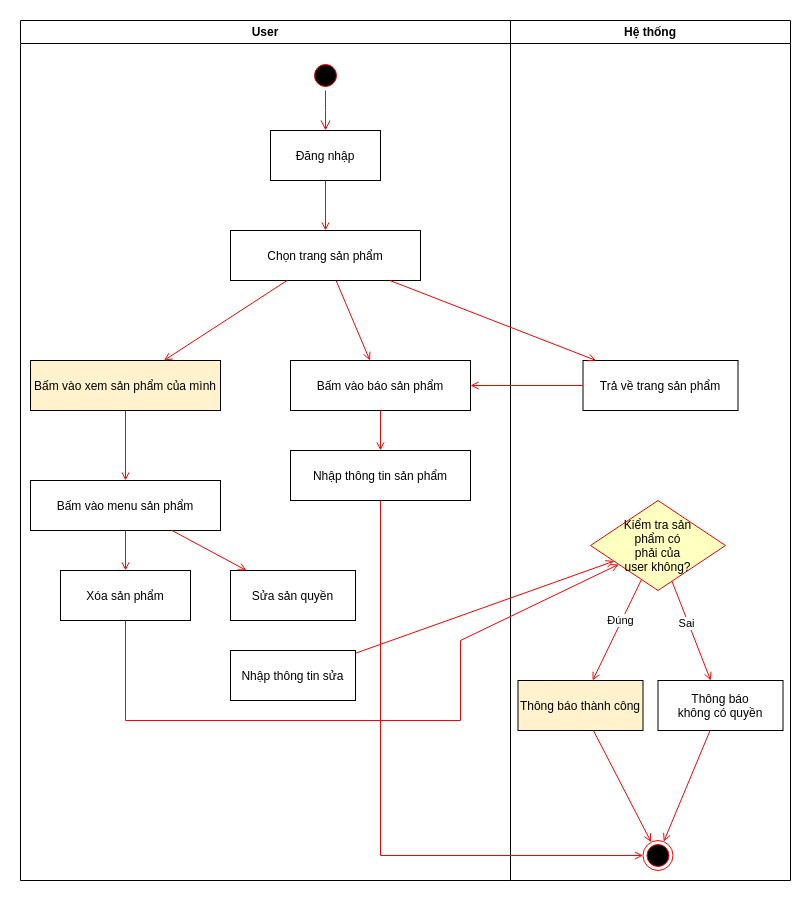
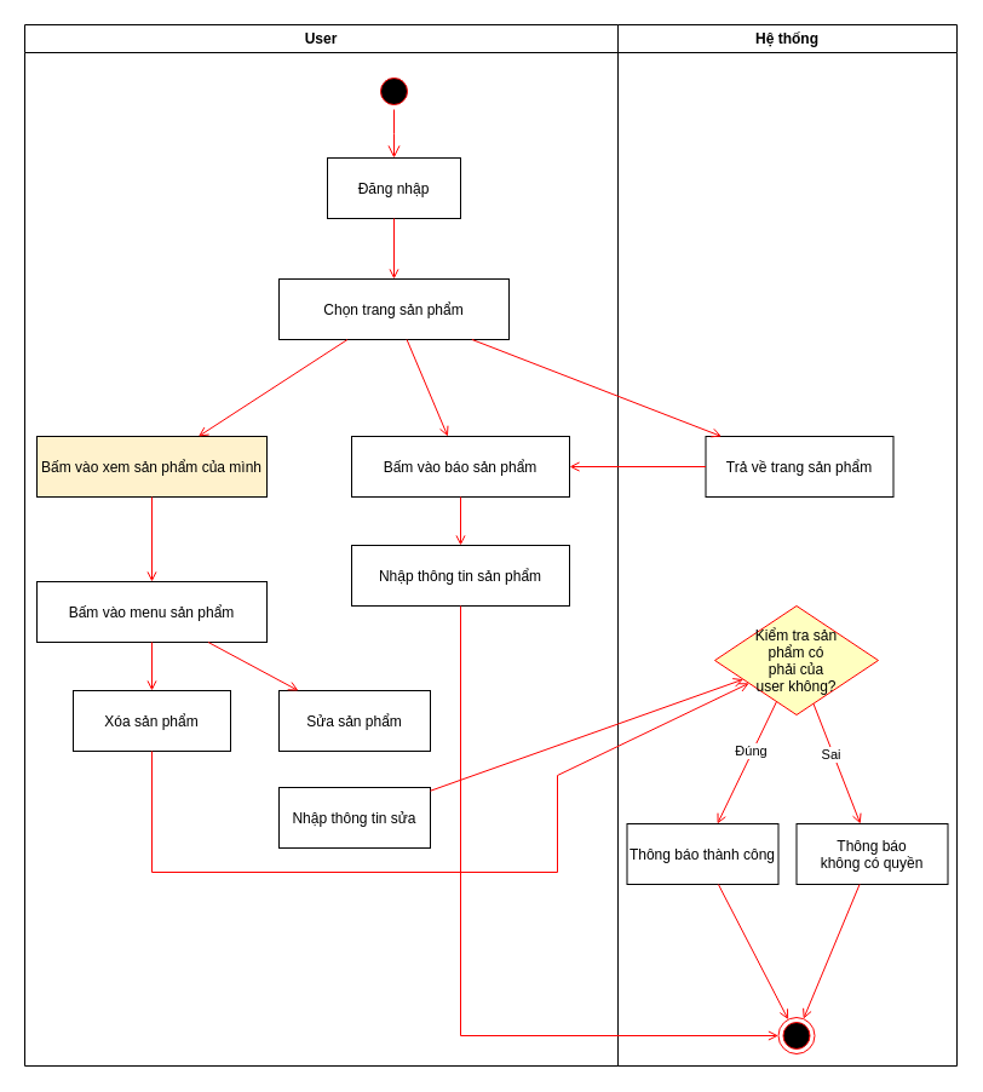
  <mxCell id="0" />
  <mxCell id="1" parent="0" />
  <mxCell id="2" value="User" style="swimlane;whiteSpace=wrap" parent="1" vertex="1"><mxGeometry x="20" y="20" width="490" height="860" as="geometry" /></mxCell>
  <mxCell id="3" value="" style="ellipse;shape=startState;fillColor=#000000;strokeColor=#ff0000;" parent="2" vertex="1"><mxGeometry x="290" y="40" width="30" height="30" as="geometry" /></mxCell>
  <mxCell id="4" value="" style="edgeStyle=elbowEdgeStyle;elbow=horizontal;verticalAlign=bottom;endArrow=open;endSize=8;strokeColor=#FF0000;endFill=1;rounded=0" parent="2" source="3" target="5" edge="1"><mxGeometry x="100" y="40" as="geometry"><mxPoint x="115" y="110" as="targetPoint" /></mxGeometry></mxCell>
  <mxCell id="5" value="Đăng nhập" style="" parent="2" vertex="1"><mxGeometry x="250" y="110" width="110" height="50" as="geometry" /></mxCell>
  <mxCell id="6" value="Chọn trang sản phẩm" style="" parent="2" vertex="1"><mxGeometry x="210" y="210" width="190" height="50" as="geometry" /></mxCell>
  <mxCell id="7" value="" style="endArrow=open;strokeColor=#FF0000;endFill=1;rounded=0" parent="2" source="5" target="6" edge="1"><mxGeometry relative="1" as="geometry" /></mxCell>
  <mxCell id="8" value="Bấm vào báo sản phẩm" style="" parent="2" vertex="1"><mxGeometry x="270" y="340" width="180" height="50" as="geometry" /></mxCell>
  <mxCell id="9" value="" style="endArrow=open;strokeColor=#FF0000;endFill=1;rounded=0" parent="2" source="6" target="8" edge="1"><mxGeometry relative="1" as="geometry" /></mxCell>
  <mxCell id="10" value="Bấm vào xem sản phẩm của mình" style="fillColor=#fff2cc;" vertex="1" parent="2"><mxGeometry x="10" y="340" width="190" height="50" as="geometry" /></mxCell>
  <mxCell id="11" value="" style="endArrow=open;strokeColor=#FF0000;endFill=1;rounded=0" edge="1" parent="2" source="6" target="10"><mxGeometry relative="1" as="geometry"><mxPoint x="315" y="280" as="sourcePoint" /><mxPoint x="315" y="350" as="targetPoint" /></mxGeometry></mxCell>
  <mxCell id="12" value="Bấm vào menu sản phẩm" style="" vertex="1" parent="2"><mxGeometry x="10" y="460" width="190" height="50" as="geometry" /></mxCell>
  <mxCell id="13" value="" style="endArrow=open;strokeColor=#FF0000;endFill=1;rounded=0" edge="1" parent="2" source="10" target="12"><mxGeometry relative="1" as="geometry"><mxPoint x="273" y="280" as="sourcePoint" /><mxPoint x="157" y="350" as="targetPoint" /></mxGeometry></mxCell>
  <mxCell id="14" value="Xóa sản phẩm" style="" vertex="1" parent="2"><mxGeometry x="40" y="550" width="130" height="50" as="geometry" /></mxCell>
- <mxCell id="15" value="Sửa sản quyền" style="" vertex="1" parent="2"><mxGeometry x="210" y="550" width="125" height="50" as="geometry" /></mxCell>
+ <mxCell id="15" value="Sửa sản phẩm" style="" vertex="1" parent="2"><mxGeometry x="210" y="550" width="125" height="50" as="geometry" /></mxCell>
  <mxCell id="16" value="" style="endArrow=open;strokeColor=#FF0000;endFill=1;rounded=0" edge="1" parent="2" source="12" target="15"><mxGeometry relative="1" as="geometry"><mxPoint x="115" y="400" as="sourcePoint" /><mxPoint x="115" y="460" as="targetPoint" /></mxGeometry></mxCell>
  <mxCell id="17" value="" style="endArrow=open;strokeColor=#FF0000;endFill=1;rounded=0" edge="1" parent="2" source="12" target="14"><mxGeometry relative="1" as="geometry"><mxPoint x="125" y="410" as="sourcePoint" /><mxPoint x="125" y="470" as="targetPoint" /></mxGeometry></mxCell>
  <mxCell id="18" value="Nhập thông tin sửa" style="" vertex="1" parent="2"><mxGeometry x="210" y="630" width="125" height="50" as="geometry" /></mxCell>
  <mxCell id="19" value="Nhập thông tin sản phẩm" style="" vertex="1" parent="2"><mxGeometry x="270" y="430" width="180" height="50" as="geometry" /></mxCell>
  <mxCell id="20" value="" style="endArrow=open;strokeColor=#FF0000;endFill=1;rounded=0" edge="1" parent="2" source="8" target="19"><mxGeometry relative="1" as="geometry"><mxPoint x="573" y="375" as="sourcePoint" /><mxPoint x="460" y="375" as="targetPoint" /></mxGeometry></mxCell>
  <mxCell id="21" value="Hệ thống" style="swimlane;whiteSpace=wrap;startSize=23;" parent="1" vertex="1"><mxGeometry x="510" y="20" width="280" height="860" as="geometry" /></mxCell>
  <mxCell id="22" value="Trả về trang sản phẩm" style="" parent="21" vertex="1"><mxGeometry x="72.5" y="340" width="155" height="50" as="geometry" /></mxCell>
  <mxCell id="23" value="" style="ellipse;shape=endState;fillColor=#000000;strokeColor=#ff0000" vertex="1" parent="21"><mxGeometry x="132.5" y="820" width="30" height="30" as="geometry" /></mxCell>
  <mxCell id="24" value="Kiểm tra sản&#10;phẩm có&#10;phải của &#10;user không?" style="rhombus;fillColor=#ffffc0;strokeColor=#ff0000;" vertex="1" parent="21"><mxGeometry x="80" y="480" width="135" height="90" as="geometry" /></mxCell>
- <mxCell id="25" value="Thông báo thành công" style="fillColor=#fff2cc;" vertex="1" parent="21"><mxGeometry x="7.5" y="660" width="125" height="50" as="geometry" /></mxCell>
+ <mxCell id="25" value="Thông báo thành công" style="" vertex="1" parent="21"><mxGeometry x="7.5" y="660" width="125" height="50" as="geometry" /></mxCell>
  <mxCell id="26" value="Thông báo &#10;không có quyền" style="" vertex="1" parent="21"><mxGeometry x="147.5" y="660" width="125" height="50" as="geometry" /></mxCell>
  <mxCell id="27" value="" style="endArrow=open;strokeColor=#FF0000;endFill=1;rounded=0" edge="1" parent="21" source="24" target="25"><mxGeometry relative="1" as="geometry"><mxPoint x="-102" y="640" as="sourcePoint" /><mxPoint x="123" y="515" as="targetPoint" /></mxGeometry></mxCell>
  <mxCell id="28" value="Đúng" style="edgeLabel;html=1;align=center;verticalAlign=middle;resizable=0;points=[];" vertex="1" connectable="0" parent="27"><mxGeometry x="-0.174" y="-2" relative="1" as="geometry"><mxPoint as="offset" /></mxGeometry></mxCell>
  <mxCell id="29" value="" style="endArrow=open;strokeColor=#FF0000;endFill=1;rounded=0" edge="1" parent="21" source="24" target="26"><mxGeometry relative="1" as="geometry"><mxPoint x="144" y="529" as="sourcePoint" /><mxPoint x="95" y="630" as="targetPoint" /></mxGeometry></mxCell>
  <mxCell id="30" value="Sai" style="edgeLabel;html=1;align=center;verticalAlign=middle;resizable=0;points=[];" vertex="1" connectable="0" parent="29"><mxGeometry x="-0.174" y="-2" relative="1" as="geometry"><mxPoint as="offset" /></mxGeometry></mxCell>
  <mxCell id="31" value="" style="endArrow=open;strokeColor=#FF0000;endFill=1;rounded=0" edge="1" parent="21" source="25" target="23"><mxGeometry relative="1" as="geometry"><mxPoint x="-102" y="640" as="sourcePoint" /><mxPoint x="123" y="515" as="targetPoint" /></mxGeometry></mxCell>
  <mxCell id="32" value="" style="endArrow=open;strokeColor=#FF0000;endFill=1;rounded=0" edge="1" parent="21" source="26" target="23"><mxGeometry relative="1" as="geometry"><mxPoint x="-92" y="650" as="sourcePoint" /><mxPoint x="133" y="525" as="targetPoint" /></mxGeometry></mxCell>
  <mxCell id="33" value="" style="endArrow=open;strokeColor=#FF0000;endFill=1;rounded=0" parent="1" source="22" target="8" edge="1"><mxGeometry relative="1" as="geometry"><mxPoint x="585" y="345" as="targetPoint" /></mxGeometry></mxCell>
  <mxCell id="34" value="" style="endArrow=open;strokeColor=#FF0000;endFill=1;rounded=0" edge="1" parent="1" source="6" target="22"><mxGeometry relative="1" as="geometry"><mxPoint x="593" y="395" as="sourcePoint" /><mxPoint x="235" y="395" as="targetPoint" /></mxGeometry></mxCell>
  <mxCell id="35" value="" style="endArrow=open;strokeColor=#FF0000;endFill=1;rounded=0" edge="1" parent="1" source="18" target="24"><mxGeometry relative="1" as="geometry"><mxPoint x="257" y="540" as="sourcePoint" /><mxPoint x="295" y="570" as="targetPoint" /></mxGeometry></mxCell>
  <mxCell id="36" value="" style="endArrow=open;strokeColor=#FF0000;endFill=1;rounded=0" edge="1" parent="1" source="14" target="24"><mxGeometry relative="1" as="geometry"><mxPoint x="381" y="650" as="sourcePoint" /><mxPoint x="630" y="534" as="targetPoint" /><Array as="points"><mxPoint x="125" y="720" /><mxPoint x="460" y="720" /><mxPoint x="460" y="640" /></Array></mxGeometry></mxCell>
  <mxCell id="37" value="" style="endArrow=open;strokeColor=#FF0000;endFill=1;rounded=0" edge="1" parent="1" source="19" target="23"><mxGeometry relative="1" as="geometry"><mxPoint x="390" y="420" as="sourcePoint" /><mxPoint x="390" y="460" as="targetPoint" /><Array as="points"><mxPoint x="380" y="855" /></Array></mxGeometry></mxCell>
